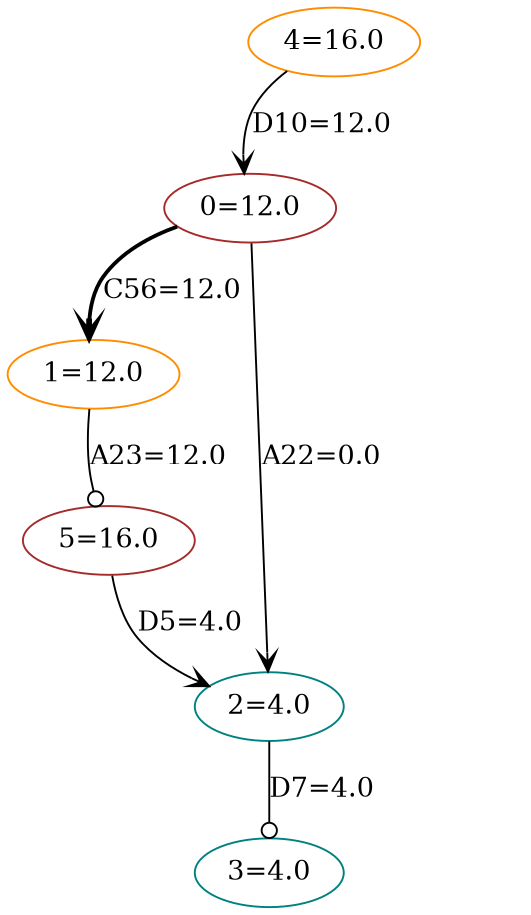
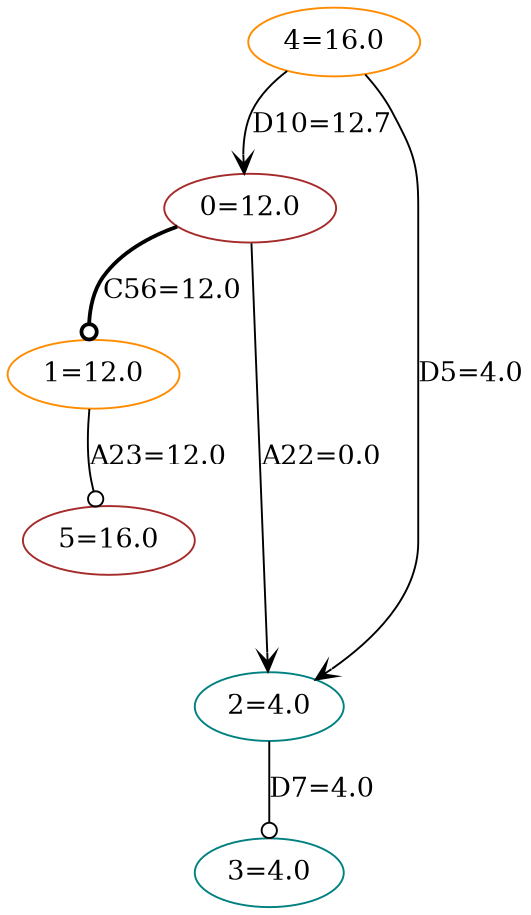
  strict digraph {
    node [color=brown]
    edge [arrowhead=odot style=solid]
    n1 [label="0=12.0"]
    n2 [color=darkorange label="1=12.0"]
    n3 [color=teal label="2=4.0"]
    n4 [label="5=16.0"]
    n5 [color=teal label="3=4.0"]
    n6 [color=darkorange label="4=16.0"]
-   n1 -> n2 [arrowhead=vee label="C56=12.0" style=bold]
+   n1 -> n2 [label="C56=12.0" style=bold]
    n1 -> n3 [arrowhead=vee label="A22=0.0"]
    n2 -> n4 [label="A23=12.0"]
    n3 -> n5 [label="D7=4.0"]
-   n6 -> n1 [arrowhead=vee label="D10=12.0"]
-   n4 -> n3 [arrowhead=vee label="D5=4.0"]
+   n6 -> n1 [arrowhead=vee label="D10=12.7"]
+   n6 -> n3 [arrowhead=vee label="D5=4.0"]
  }
